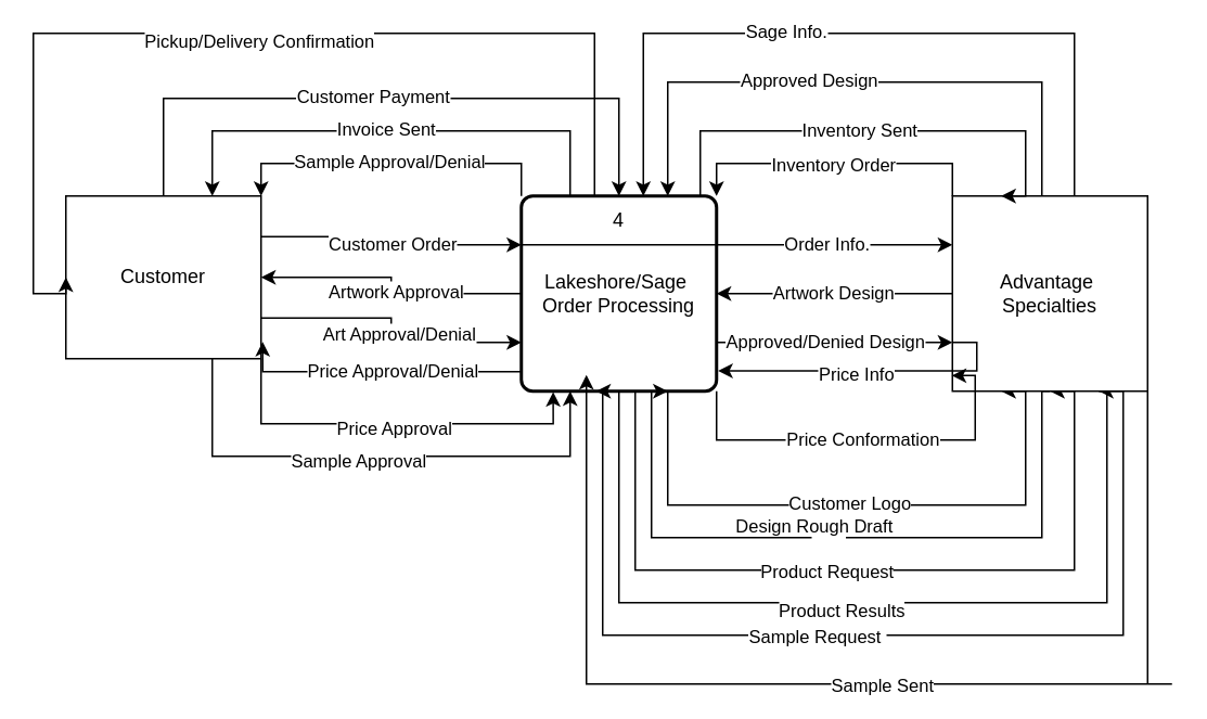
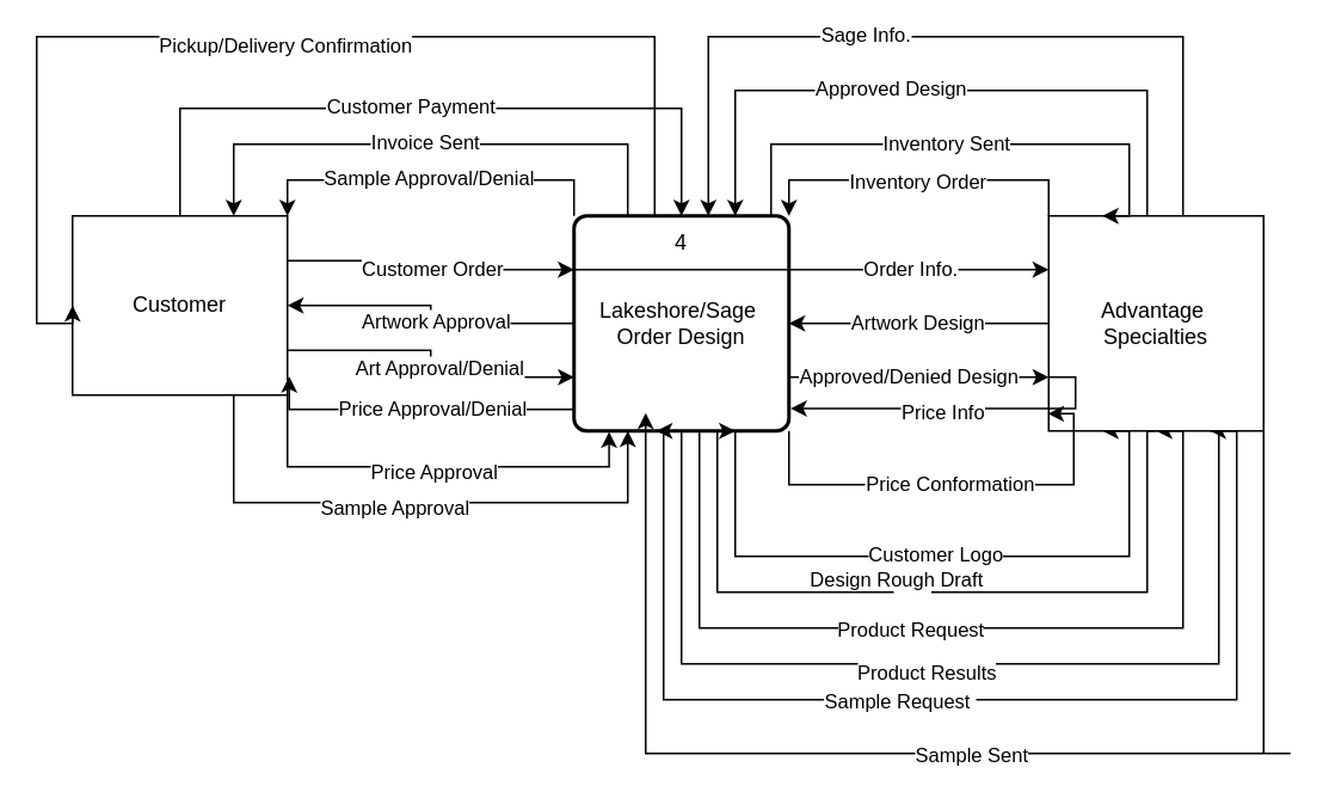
  <mxCell id="0" />
  <mxCell id="1" parent="0" />
  <mxCell id="2" style="edgeStyle=orthogonalEdgeStyle;rounded=0;orthogonalLoop=1;jettySize=auto;html=1;exitX=1;exitY=0.25;exitDx=0;exitDy=0;entryX=0;entryY=0.25;entryDx=0;entryDy=0;" parent="1" source="10" target="25" edge="1"><mxGeometry relative="1" as="geometry" /></mxCell>
  <mxCell id="3" value="Customer Order" style="edgeLabel;html=1;align=center;verticalAlign=middle;resizable=0;points=[];" parent="2" vertex="1" connectable="0"><mxGeometry x="0.013" relative="1" as="geometry"><mxPoint as="offset" /></mxGeometry></mxCell>
  <mxCell id="4" style="edgeStyle=orthogonalEdgeStyle;rounded=0;orthogonalLoop=1;jettySize=auto;html=1;exitX=1;exitY=0.75;exitDx=0;exitDy=0;entryX=0;entryY=0.75;entryDx=0;entryDy=0;" parent="1" source="10" target="25" edge="1"><mxGeometry relative="1" as="geometry" /></mxCell>
  <mxCell id="5" value="Art Approval/Denial" style="edgeLabel;html=1;align=center;verticalAlign=middle;resizable=0;points=[];" parent="4" vertex="1" connectable="0"><mxGeometry x="0.013" y="4" relative="1" as="geometry"><mxPoint as="offset" /></mxGeometry></mxCell>
  <mxCell id="6" style="edgeStyle=orthogonalEdgeStyle;rounded=0;orthogonalLoop=1;jettySize=auto;html=1;exitX=0.75;exitY=1;exitDx=0;exitDy=0;entryX=0.25;entryY=1;entryDx=0;entryDy=0;" parent="1" source="10" target="25" edge="1"><mxGeometry relative="1" as="geometry"><Array as="points"><mxPoint x="130" y="280" /><mxPoint x="350" y="280" /></Array></mxGeometry></mxCell>
  <mxCell id="7" value="Sample Approval" style="edgeLabel;html=1;align=center;verticalAlign=middle;resizable=0;points=[];" parent="6" vertex="1" connectable="0"><mxGeometry x="-0.067" y="-2" relative="1" as="geometry"><mxPoint as="offset" /></mxGeometry></mxCell>
  <mxCell id="8" style="edgeStyle=orthogonalEdgeStyle;rounded=0;orthogonalLoop=1;jettySize=auto;html=1;exitX=0.5;exitY=0;exitDx=0;exitDy=0;entryX=0.5;entryY=0;entryDx=0;entryDy=0;" parent="1" source="10" target="53" edge="1"><mxGeometry relative="1" as="geometry"><Array as="points"><mxPoint x="100" y="60" /><mxPoint x="380" y="60" /></Array></mxGeometry></mxCell>
  <mxCell id="9" value="Customer Payment" style="edgeLabel;html=1;align=center;verticalAlign=middle;resizable=0;points=[];" parent="8" vertex="1" connectable="0"><mxGeometry x="-0.06" y="2" relative="1" as="geometry"><mxPoint as="offset" /></mxGeometry></mxCell>
  <mxCell id="10" value="Customer" style="whiteSpace=wrap;html=1;aspect=fixed;" parent="1" vertex="1"><mxGeometry x="40" y="120" width="120" height="100" as="geometry" /></mxCell>
  <mxCell id="11" style="edgeStyle=orthogonalEdgeStyle;rounded=0;orthogonalLoop=1;jettySize=auto;html=1;exitX=0;exitY=0.5;exitDx=0;exitDy=0;entryX=1;entryY=0.5;entryDx=0;entryDy=0;" parent="1" source="25" target="10" edge="1"><mxGeometry relative="1" as="geometry" /></mxCell>
  <mxCell id="12" value="Artwork Approval" style="edgeLabel;html=1;align=center;verticalAlign=middle;resizable=0;points=[];" parent="11" vertex="1" connectable="0"><mxGeometry x="-0.03" y="-2" relative="1" as="geometry"><mxPoint as="offset" /></mxGeometry></mxCell>
  <mxCell id="13" style="edgeStyle=orthogonalEdgeStyle;rounded=0;orthogonalLoop=1;jettySize=auto;html=1;exitX=1;exitY=0.25;exitDx=0;exitDy=0;entryX=0;entryY=0.25;entryDx=0;entryDy=0;" parent="1" source="25" target="39" edge="1"><mxGeometry relative="1" as="geometry" /></mxCell>
  <mxCell id="14" value="Order Info." style="edgeLabel;html=1;align=center;verticalAlign=middle;resizable=0;points=[];" parent="13" vertex="1" connectable="0"><mxGeometry x="-0.077" y="1" relative="1" as="geometry"><mxPoint as="offset" /></mxGeometry></mxCell>
  <mxCell id="15" style="edgeStyle=orthogonalEdgeStyle;rounded=0;orthogonalLoop=1;jettySize=auto;html=1;exitX=1;exitY=0.75;exitDx=0;exitDy=0;entryX=0;entryY=0.75;entryDx=0;entryDy=0;" parent="1" source="25" target="39" edge="1"><mxGeometry relative="1" as="geometry" /></mxCell>
  <mxCell id="16" value="Approved/Denied Design" style="edgeLabel;html=1;align=center;verticalAlign=middle;resizable=0;points=[];" parent="15" vertex="1" connectable="0"><mxGeometry x="-0.095" y="1" relative="1" as="geometry"><mxPoint as="offset" /></mxGeometry></mxCell>
  <mxCell id="17" style="edgeStyle=orthogonalEdgeStyle;rounded=0;orthogonalLoop=1;jettySize=auto;html=1;exitX=0.75;exitY=1;exitDx=0;exitDy=0;entryX=0.25;entryY=1;entryDx=0;entryDy=0;" parent="1" source="25" target="39" edge="1"><mxGeometry relative="1" as="geometry"><Array as="points"><mxPoint x="410" y="310" /><mxPoint x="630" y="310" /></Array></mxGeometry></mxCell>
  <mxCell id="18" value="Customer Logo" style="edgeLabel;html=1;align=center;verticalAlign=middle;resizable=0;points=[];" parent="17" vertex="1" connectable="0"><mxGeometry x="-0.033" y="2" relative="1" as="geometry"><mxPoint as="offset" /></mxGeometry></mxCell>
  <mxCell id="19" style="edgeStyle=orthogonalEdgeStyle;rounded=0;orthogonalLoop=1;jettySize=auto;html=1;exitX=0.5;exitY=1;exitDx=0;exitDy=0;entryX=0.5;entryY=1;entryDx=0;entryDy=0;" parent="1" source="25" target="39" edge="1"><mxGeometry relative="1" as="geometry"><Array as="points"><mxPoint x="390" y="240" /><mxPoint x="390" y="350" /><mxPoint x="660" y="350" /></Array></mxGeometry></mxCell>
  <mxCell id="20" value="Product Request" style="edgeLabel;html=1;align=center;verticalAlign=middle;resizable=0;points=[];" parent="19" vertex="1" connectable="0"><mxGeometry x="-0.08" relative="1" as="geometry"><mxPoint as="offset" /></mxGeometry></mxCell>
  <mxCell id="21" style="edgeStyle=orthogonalEdgeStyle;rounded=0;orthogonalLoop=1;jettySize=auto;html=1;exitX=0.25;exitY=1;exitDx=0;exitDy=0;entryX=0.75;entryY=1;entryDx=0;entryDy=0;" parent="1" source="25" target="39" edge="1"><mxGeometry relative="1" as="geometry"><Array as="points"><mxPoint x="370" y="240" /><mxPoint x="370" y="390" /><mxPoint x="690" y="390" /></Array></mxGeometry></mxCell>
  <mxCell id="22" value="Sample Request&amp;nbsp;" style="edgeLabel;html=1;align=center;verticalAlign=middle;resizable=0;points=[];" parent="21" vertex="1" connectable="0"><mxGeometry x="-0.081" relative="1" as="geometry"><mxPoint as="offset" /></mxGeometry></mxCell>
  <mxCell id="23" style="edgeStyle=orthogonalEdgeStyle;rounded=0;orthogonalLoop=1;jettySize=auto;html=1;exitX=0;exitY=0;exitDx=0;exitDy=0;entryX=1;entryY=0;entryDx=0;entryDy=0;" parent="1" source="25" target="10" edge="1"><mxGeometry relative="1" as="geometry" /></mxCell>
  <mxCell id="24" value="Sample Approval/Denial" style="edgeLabel;html=1;align=center;verticalAlign=middle;resizable=0;points=[];" parent="23" vertex="1" connectable="0"><mxGeometry x="0.02" y="-2" relative="1" as="geometry"><mxPoint as="offset" /></mxGeometry></mxCell>
- <mxCell id="25" value="Lakeshore/Sage&amp;nbsp;&lt;div&gt;Order Processing&lt;/div&gt;" style="rounded=1;whiteSpace=wrap;html=1;absoluteArcSize=1;arcSize=14;strokeWidth=2;" parent="1" vertex="1"><mxGeometry x="320" y="120" width="120" height="120" as="geometry" /></mxCell>
+ <mxCell id="25" value="Lakeshore/Sage&amp;nbsp;&lt;div&gt;Order Design&lt;/div&gt;" style="rounded=1;whiteSpace=wrap;html=1;absoluteArcSize=1;arcSize=14;strokeWidth=2;" parent="1" vertex="1"><mxGeometry x="320" y="120" width="120" height="120" as="geometry" /></mxCell>
  <mxCell id="26" style="edgeStyle=orthogonalEdgeStyle;rounded=0;orthogonalLoop=1;jettySize=auto;html=1;exitX=0;exitY=0.5;exitDx=0;exitDy=0;" parent="1" source="39" target="25" edge="1"><mxGeometry relative="1" as="geometry" /></mxCell>
  <mxCell id="27" value="Artwork Design" style="edgeLabel;html=1;align=center;verticalAlign=middle;resizable=0;points=[];" parent="26" vertex="1" connectable="0"><mxGeometry x="0.023" y="-1" relative="1" as="geometry"><mxPoint as="offset" /></mxGeometry></mxCell>
  <mxCell id="28" style="edgeStyle=orthogonalEdgeStyle;rounded=0;orthogonalLoop=1;jettySize=auto;html=1;exitX=0.5;exitY=1;exitDx=0;exitDy=0;" parent="1" source="39" edge="1"><mxGeometry relative="1" as="geometry"><mxPoint x="410" y="240" as="targetPoint" /><Array as="points"><mxPoint x="640" y="240" /><mxPoint x="640" y="330" /><mxPoint x="400" y="330" /><mxPoint x="400" y="240" /></Array></mxGeometry></mxCell>
  <mxCell id="29" value="Text" style="edgeLabel;html=1;align=center;verticalAlign=middle;resizable=0;points=[];" parent="28" vertex="1" connectable="0"><mxGeometry x="0.045" y="-6" relative="1" as="geometry"><mxPoint as="offset" /></mxGeometry></mxCell>
  <mxCell id="30" value="Design Rough Draft" style="edgeLabel;html=1;align=center;verticalAlign=middle;resizable=0;points=[];" parent="28" vertex="1" connectable="0"><mxGeometry x="0.084" y="-8" relative="1" as="geometry"><mxPoint as="offset" /></mxGeometry></mxCell>
  <mxCell id="31" style="edgeStyle=orthogonalEdgeStyle;rounded=0;orthogonalLoop=1;jettySize=auto;html=1;exitX=1;exitY=1;exitDx=0;exitDy=0;" parent="1" source="39" edge="1"><mxGeometry relative="1" as="geometry"><mxPoint x="360" y="230" as="targetPoint" /><Array as="points"><mxPoint x="720" y="420" /><mxPoint x="360" y="420" /><mxPoint x="360" y="240" /></Array></mxGeometry></mxCell>
  <mxCell id="32" value="Sample Sent" style="edgeLabel;html=1;align=center;verticalAlign=middle;resizable=0;points=[];" parent="31" vertex="1" connectable="0"><mxGeometry x="0.003" relative="1" as="geometry"><mxPoint as="offset" /></mxGeometry></mxCell>
  <mxCell id="33" style="edgeStyle=orthogonalEdgeStyle;rounded=0;orthogonalLoop=1;jettySize=auto;html=1;exitX=0;exitY=0;exitDx=0;exitDy=0;entryX=1;entryY=0;entryDx=0;entryDy=0;" parent="1" source="39" target="25" edge="1"><mxGeometry relative="1" as="geometry" /></mxCell>
  <mxCell id="34" value="Inventory Order" style="edgeLabel;html=1;align=center;verticalAlign=middle;resizable=0;points=[];" parent="33" vertex="1" connectable="0"><mxGeometry x="0.02" relative="1" as="geometry"><mxPoint as="offset" /></mxGeometry></mxCell>
  <mxCell id="35" style="edgeStyle=orthogonalEdgeStyle;rounded=0;orthogonalLoop=1;jettySize=auto;html=1;exitX=0.5;exitY=0;exitDx=0;exitDy=0;entryX=1;entryY=0;entryDx=0;entryDy=0;" parent="1" source="39" target="53" edge="1"><mxGeometry relative="1" as="geometry"><Array as="points"><mxPoint x="640" y="120" /><mxPoint x="640" y="50" /><mxPoint x="410" y="50" /></Array></mxGeometry></mxCell>
  <mxCell id="36" value="Approved Design" style="edgeLabel;html=1;align=center;verticalAlign=middle;resizable=0;points=[];" parent="35" vertex="1" connectable="0"><mxGeometry x="0.169" y="-2" relative="1" as="geometry"><mxPoint as="offset" /></mxGeometry></mxCell>
  <mxCell id="37" style="edgeStyle=orthogonalEdgeStyle;rounded=0;orthogonalLoop=1;jettySize=auto;html=1;exitX=0.5;exitY=0;exitDx=0;exitDy=0;entryX=0.75;entryY=0;entryDx=0;entryDy=0;" parent="1" source="39" target="53" edge="1"><mxGeometry relative="1" as="geometry"><Array as="points"><mxPoint x="660" y="20" /><mxPoint x="395" y="20" /></Array></mxGeometry></mxCell>
  <mxCell id="38" value="Sage Info." style="edgeLabel;html=1;align=center;verticalAlign=middle;resizable=0;points=[];" parent="37" vertex="1" connectable="0"><mxGeometry x="0.222" y="-2" relative="1" as="geometry"><mxPoint as="offset" /></mxGeometry></mxCell>
  <mxCell id="39" value="Advantage&amp;nbsp;&lt;div&gt;Specialties&lt;/div&gt;" style="whiteSpace=wrap;html=1;aspect=fixed;" parent="1" vertex="1"><mxGeometry x="585" y="120" width="120" height="120" as="geometry" /></mxCell>
  <mxCell id="40" style="edgeStyle=orthogonalEdgeStyle;rounded=0;orthogonalLoop=1;jettySize=auto;html=1;exitX=0;exitY=0.75;exitDx=0;exitDy=0;entryX=1.008;entryY=0.896;entryDx=0;entryDy=0;entryPerimeter=0;" parent="1" source="25" target="10" edge="1"><mxGeometry relative="1" as="geometry"><Array as="points"><mxPoint x="320" y="228" /></Array></mxGeometry></mxCell>
  <mxCell id="41" value="Price Approval/Denial" style="edgeLabel;html=1;align=center;verticalAlign=middle;resizable=0;points=[];" parent="40" vertex="1" connectable="0"><mxGeometry x="0.239" y="-1" relative="1" as="geometry"><mxPoint x="23" as="offset" /></mxGeometry></mxCell>
  <mxCell id="42" style="edgeStyle=orthogonalEdgeStyle;rounded=0;orthogonalLoop=1;jettySize=auto;html=1;exitX=1;exitY=1;exitDx=0;exitDy=0;entryX=0.163;entryY=1.004;entryDx=0;entryDy=0;entryPerimeter=0;" parent="1" source="10" target="25" edge="1"><mxGeometry relative="1" as="geometry" /></mxCell>
  <mxCell id="43" value="Price Approval" style="edgeLabel;html=1;align=center;verticalAlign=middle;resizable=0;points=[];" parent="42" vertex="1" connectable="0"><mxGeometry x="0.013" y="-2" relative="1" as="geometry"><mxPoint as="offset" /></mxGeometry></mxCell>
  <mxCell id="44" style="edgeStyle=orthogonalEdgeStyle;rounded=0;orthogonalLoop=1;jettySize=auto;html=1;exitX=1;exitY=1;exitDx=0;exitDy=0;entryX=-0.004;entryY=0.92;entryDx=0;entryDy=0;entryPerimeter=0;" parent="1" source="25" target="39" edge="1"><mxGeometry relative="1" as="geometry"><Array as="points"><mxPoint x="440" y="270" /><mxPoint x="599" y="270" /></Array></mxGeometry></mxCell>
  <mxCell id="45" value="Price Conformation" style="edgeLabel;html=1;align=center;verticalAlign=middle;resizable=0;points=[];" parent="44" vertex="1" connectable="0"><mxGeometry x="-0.03" y="1" relative="1" as="geometry"><mxPoint x="1" as="offset" /></mxGeometry></mxCell>
  <mxCell id="46" style="edgeStyle=orthogonalEdgeStyle;rounded=0;orthogonalLoop=1;jettySize=auto;html=1;exitX=0;exitY=0.75;exitDx=0;exitDy=0;entryX=1.008;entryY=0.896;entryDx=0;entryDy=0;entryPerimeter=0;" parent="1" source="39" target="25" edge="1"><mxGeometry relative="1" as="geometry"><Array as="points"><mxPoint x="600" y="228" /></Array></mxGeometry></mxCell>
  <mxCell id="47" value="Price Info" style="edgeLabel;html=1;align=center;verticalAlign=middle;resizable=0;points=[];" parent="46" vertex="1" connectable="0"><mxGeometry x="0.125" y="2" relative="1" as="geometry"><mxPoint x="1" as="offset" /></mxGeometry></mxCell>
  <mxCell id="48" value="Inventory Sent" style="edgeStyle=orthogonalEdgeStyle;rounded=0;orthogonalLoop=1;jettySize=auto;html=1;exitX=1;exitY=0;exitDx=0;exitDy=0;entryX=0.25;entryY=0;entryDx=0;entryDy=0;" parent="1" source="53" target="39" edge="1"><mxGeometry relative="1" as="geometry"><Array as="points"><mxPoint x="430" y="120" /><mxPoint x="430" y="80" /><mxPoint x="630" y="80" /></Array></mxGeometry></mxCell>
  <mxCell id="49" style="edgeStyle=orthogonalEdgeStyle;rounded=0;orthogonalLoop=1;jettySize=auto;html=1;exitX=0;exitY=0;exitDx=0;exitDy=0;entryX=0.75;entryY=0;entryDx=0;entryDy=0;" parent="1" source="53" target="10" edge="1"><mxGeometry relative="1" as="geometry"><Array as="points"><mxPoint x="350" y="80" /><mxPoint x="130" y="80" /></Array></mxGeometry></mxCell>
  <mxCell id="50" value="Invoice Sent" style="edgeLabel;html=1;align=center;verticalAlign=middle;resizable=0;points=[];" parent="49" vertex="1" connectable="0"><mxGeometry x="0.027" y="-2" relative="1" as="geometry"><mxPoint as="offset" /></mxGeometry></mxCell>
  <mxCell id="51" style="edgeStyle=orthogonalEdgeStyle;rounded=0;orthogonalLoop=1;jettySize=auto;html=1;exitX=0.25;exitY=0;exitDx=0;exitDy=0;entryX=0;entryY=0.5;entryDx=0;entryDy=0;" parent="1" source="53" target="10" edge="1"><mxGeometry relative="1" as="geometry"><Array as="points"><mxPoint x="365" y="20" /><mxPoint x="20" y="20" /><mxPoint x="20" y="180" /></Array></mxGeometry></mxCell>
  <mxCell id="52" value="Pickup/Delivery Confirmation" style="edgeLabel;html=1;align=center;verticalAlign=middle;resizable=0;points=[];" parent="51" vertex="1" connectable="0"><mxGeometry x="-0.03" y="4" relative="1" as="geometry"><mxPoint x="1" as="offset" /></mxGeometry></mxCell>
  <mxCell id="53" value="4" style="text;html=1;align=center;verticalAlign=middle;whiteSpace=wrap;rounded=0;" parent="1" vertex="1"><mxGeometry x="350" y="120" width="60" height="30" as="geometry" /></mxCell>
  <mxCell id="54" value="" style="endArrow=none;html=1;rounded=0;exitX=1;exitY=0.25;exitDx=0;exitDy=0;entryX=0;entryY=0.25;entryDx=0;entryDy=0;" parent="1" source="25" target="25" edge="1"><mxGeometry width="50" height="50" relative="1" as="geometry"><mxPoint x="350" y="220" as="sourcePoint" /><mxPoint x="320" y="150" as="targetPoint" /><Array as="points"><mxPoint x="380" y="150" /></Array></mxGeometry></mxCell>
  <mxCell id="55" style="edgeStyle=orthogonalEdgeStyle;rounded=0;orthogonalLoop=1;jettySize=auto;html=1;exitX=0.75;exitY=1;exitDx=0;exitDy=0;entryX=0.383;entryY=1;entryDx=0;entryDy=0;entryPerimeter=0;" parent="1" source="39" target="25" edge="1"><mxGeometry relative="1" as="geometry"><Array as="points"><mxPoint x="680" y="240" /><mxPoint x="680" y="370" /><mxPoint x="380" y="370" /><mxPoint x="380" y="240" /></Array></mxGeometry></mxCell>
  <mxCell id="56" value="Product Results" style="edgeLabel;html=1;align=center;verticalAlign=middle;resizable=0;points=[];" parent="55" vertex="1" connectable="0"><mxGeometry x="0.034" y="4" relative="1" as="geometry"><mxPoint as="offset" /></mxGeometry></mxCell>
